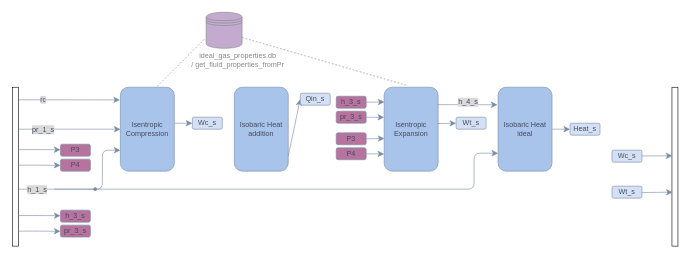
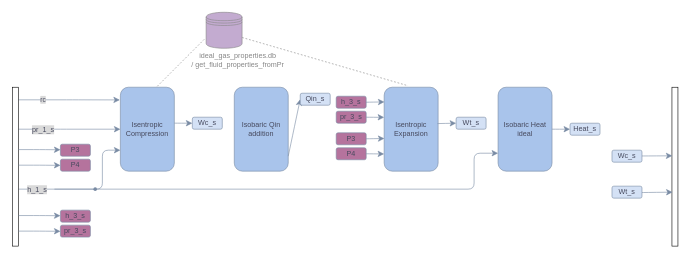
  <mxCell id="0" />
  <mxCell id="1" parent="0" />
  <mxCell id="2" value="Isentropic Compression" style="rounded=1;whiteSpace=wrap;html=1;labelBackgroundColor=none;fillColor=light-dark(#A9C4EB,#A9C4EB);strokeColor=#788AA3;fontColor=light-dark(#46495D,#333333);" parent="1" vertex="1"><mxGeometry x="200" y="145" width="90" height="140" as="geometry" /></mxCell>
  <mxCell id="3" value="" style="edgeStyle=elbowEdgeStyle;elbow=horizontal;endArrow=classic;html=1;curved=0;rounded=1;endSize=8;startSize=8;fontSize=12;entryX=0;entryY=0.5;entryDx=0;entryDy=0;labelBackgroundColor=none;strokeColor=#788AA3;fontColor=default;" parent="1" target="2" edge="1"><mxGeometry width="50" height="50" relative="1" as="geometry"><mxPoint x="30" y="215" as="sourcePoint" /><mxPoint x="50" y="375" as="targetPoint" /><Array as="points"><mxPoint x="100" y="315" /></Array></mxGeometry></mxCell>
  <mxCell id="4" value="pr_1_s" style="edgeLabel;html=1;align=center;verticalAlign=middle;resizable=0;points=[];fontSize=12;labelBackgroundColor=light-dark(#D9D9D9,#DBDBDB);fontColor=light-dark(#46495D,#46495D);rounded=1;" parent="3" vertex="1" connectable="0"><mxGeometry x="0.672" relative="1" as="geometry"><mxPoint x="-102" as="offset" /></mxGeometry></mxCell>
  <mxCell id="5" value="" style="edgeStyle=elbowEdgeStyle;elbow=horizontal;endArrow=classic;html=1;curved=0;rounded=1;endSize=8;startSize=8;fontSize=12;entryX=0;entryY=0.75;entryDx=0;entryDy=0;labelBackgroundColor=none;strokeColor=#788AA3;fontColor=default;" parent="1" target="2" edge="1"><mxGeometry width="50" height="50" relative="1" as="geometry"><mxPoint x="30" y="315" as="sourcePoint" /><mxPoint x="160" y="245" as="targetPoint" /><Array as="points"><mxPoint x="170" y="280" /></Array></mxGeometry></mxCell>
  <mxCell id="6" value="h_1_s" style="edgeLabel;html=1;align=center;verticalAlign=middle;resizable=0;points=[];fontSize=12;labelBackgroundColor=light-dark(#D9D9D9,#DBDBDB);fontColor=light-dark(#46495D,#46495D);rounded=1;" parent="5" vertex="1" connectable="0"><mxGeometry x="0.786" y="-1" relative="1" as="geometry"><mxPoint x="-115" y="64" as="offset" /></mxGeometry></mxCell>
- <mxCell id="7" value="Isobaric Heat addition" style="rounded=1;whiteSpace=wrap;html=1;labelBackgroundColor=none;fillColor=light-dark(#A9C4EB,#A9C4EB);strokeColor=#788AA3;fontColor=light-dark(#46495D,#333333);" parent="1" vertex="1"><mxGeometry x="390" y="145" width="90" height="140" as="geometry" /></mxCell>
+ <mxCell id="7" value="Isobaric Qin addition" style="rounded=1;whiteSpace=wrap;html=1;labelBackgroundColor=none;fillColor=light-dark(#A9C4EB,#A9C4EB);strokeColor=#788AA3;fontColor=light-dark(#46495D,#333333);" parent="1" vertex="1"><mxGeometry x="390" y="145" width="90" height="140" as="geometry" /></mxCell>
  <mxCell id="8" value="" style="edgeStyle=elbowEdgeStyle;elbow=horizontal;endArrow=classic;html=1;curved=0;rounded=1;endSize=8;startSize=8;fontSize=12;entryDx=0;entryDy=0;entryPerimeter=0;labelBackgroundColor=none;strokeColor=#788AA3;fontColor=default;exitX=0.65;exitY=0.578;exitDx=0;exitDy=0;exitPerimeter=0;" parent="1" source="9" target="9" edge="1"><mxGeometry width="50" height="50" relative="1" as="geometry"><mxPoint x="90" y="375" as="sourcePoint" /><mxPoint x="390" y="195" as="targetPoint" /><Array as="points" /></mxGeometry></mxCell>
  <mxCell id="9" value="" style="shape=waypoint;fillStyle=solid;size=6;pointerEvents=1;points=[];fillColor=none;resizable=0;rotatable=0;perimeter=centerPerimeter;snapToPoint=1;labelBackgroundColor=none;strokeColor=#788AA3;fontColor=#46495D;rounded=1;" parent="1" vertex="1"><mxGeometry x="148" y="305" width="20" height="20" as="geometry" /></mxCell>
  <mxCell id="10" value="" style="endArrow=classic;html=1;rounded=1;fontSize=12;startSize=8;endSize=8;curved=1;exitX=1.002;exitY=0.428;exitDx=0;exitDy=0;exitPerimeter=0;labelBackgroundColor=none;strokeColor=#788AA3;fontColor=default;verticalAlign=middle;entryX=0;entryY=0.5;entryDx=0;entryDy=0;" parent="1" source="2" target="11" edge="1"><mxGeometry width="50" height="50" relative="1" as="geometry"><mxPoint x="260" y="205" as="sourcePoint" /><mxPoint x="299" y="205" as="targetPoint" /></mxGeometry></mxCell>
  <mxCell id="11" value="Wc_s" style="rounded=1;whiteSpace=wrap;html=1;labelBackgroundColor=none;fillColor=light-dark(#D4E1F5,#9AC7BF);strokeColor=#788AA3;fontColor=light-dark(#46495D,#46495D);" parent="1" vertex="1"><mxGeometry x="320" y="195" width="50" height="20" as="geometry" /></mxCell>
  <mxCell id="12" value="Isentropic Expansion" style="rounded=1;whiteSpace=wrap;html=1;labelBackgroundColor=none;fillColor=light-dark(#A9C4EB,#A9C4EB);strokeColor=#788AA3;fontColor=light-dark(#46495D,#333333);" parent="1" vertex="1"><mxGeometry x="640" y="145" width="90" height="140" as="geometry" /></mxCell>
  <mxCell id="13" value="P3" style="rounded=1;whiteSpace=wrap;html=1;labelBackgroundColor=none;fillColor=light-dark(#B5739D,#F19C99);strokeColor=#788AA3;fontColor=light-dark(#46495D,#333333);" parent="1" vertex="1"><mxGeometry x="560" y="221" width="50" height="20" as="geometry" /></mxCell>
  <mxCell id="14" value="" style="endArrow=classic;html=1;rounded=1;fontSize=12;startSize=8;endSize=8;curved=1;entryX=0.004;entryY=0.35;entryDx=0;entryDy=0;entryPerimeter=0;exitX=1;exitY=0.5;exitDx=0;exitDy=0;labelBackgroundColor=none;strokeColor=#788AA3;fontColor=default;" parent="1" source="13" edge="1"><mxGeometry width="50" height="50" relative="1" as="geometry"><mxPoint x="371" y="341" as="sourcePoint" /><mxPoint x="640.36" y="230.5" as="targetPoint" /></mxGeometry></mxCell>
  <mxCell id="15" value="P4" style="rounded=1;whiteSpace=wrap;html=1;labelBackgroundColor=none;fillColor=light-dark(#B5739D,#F19C99);strokeColor=#788AA3;fontColor=light-dark(#46495D,#333333);" parent="1" vertex="1"><mxGeometry x="560" y="246" width="50" height="20" as="geometry" /></mxCell>
  <mxCell id="16" value="" style="endArrow=classic;html=1;rounded=1;fontSize=12;startSize=8;endSize=8;curved=1;exitX=1;exitY=0.5;exitDx=0;exitDy=0;labelBackgroundColor=none;strokeColor=#788AA3;fontColor=default;entryX=-0.001;entryY=0.531;entryDx=0;entryDy=0;entryPerimeter=0;" parent="1" source="15" edge="1"><mxGeometry width="50" height="50" relative="1" as="geometry"><mxPoint x="371" y="366" as="sourcePoint" /><mxPoint x="639.91" y="256.27" as="targetPoint" /></mxGeometry></mxCell>
  <mxCell id="17" value="" style="endArrow=classic;html=1;rounded=1;fontSize=12;startSize=8;endSize=8;curved=1;labelBackgroundColor=none;strokeColor=#788AA3;fontColor=default;verticalAlign=middle;entryX=0;entryY=0.5;entryDx=0;entryDy=0;exitX=0.989;exitY=0.433;exitDx=0;exitDy=0;exitPerimeter=0;" parent="1" source="12" target="18" edge="1"><mxGeometry width="50" height="50" relative="1" as="geometry"><mxPoint x="750" y="225" as="sourcePoint" /><mxPoint x="699" y="225" as="targetPoint" /></mxGeometry></mxCell>
  <mxCell id="18" value="Wt_s" style="rounded=1;whiteSpace=wrap;html=1;labelBackgroundColor=none;fillColor=light-dark(#D4E1F5,#9AC7BF);strokeColor=#788AA3;fontColor=light-dark(#46495D,#46495D);" parent="1" vertex="1"><mxGeometry x="760" y="195" width="50" height="20" as="geometry" /></mxCell>
  <mxCell id="19" value="Isobaric Heat ideal" style="rounded=1;whiteSpace=wrap;html=1;labelBackgroundColor=none;fillColor=light-dark(#A9C4EB,#A9C4EB);strokeColor=#788AA3;fontColor=light-dark(#46495D,#333333);" parent="1" vertex="1"><mxGeometry x="830" y="145" width="90" height="140" as="geometry" /></mxCell>
- <mxCell id="20" value="" style="endArrow=classic;html=1;rounded=1;fontSize=12;startSize=8;endSize=8;curved=1;labelBackgroundColor=none;strokeColor=#788AA3;fontColor=default;entryX=-0.013;entryY=0.209;entryDx=0;entryDy=0;entryPerimeter=0;exitX=0.989;exitY=0.207;exitDx=0;exitDy=0;exitPerimeter=0;" parent="1" source="12" target="19" edge="1"><mxGeometry width="50" height="50" relative="1" as="geometry"><mxPoint x="740" y="174" as="sourcePoint" /><mxPoint x="761" y="175" as="targetPoint" /></mxGeometry></mxCell>
- <mxCell id="21" value="h_4_s" style="edgeLabel;html=1;align=center;verticalAlign=middle;resizable=0;points=[];fontSize=12;labelBackgroundColor=light-dark(#D9D9D9,#DBDBDB);fontColor=light-dark(#46495D,#46495D);rounded=1;" parent="20" vertex="1" connectable="0"><mxGeometry x="0.364" y="-2" relative="1" as="geometry"><mxPoint x="-18" y="-7" as="offset" /></mxGeometry></mxCell>
  <mxCell id="22" value="" style="edgeStyle=elbowEdgeStyle;elbow=horizontal;endArrow=classic;html=1;curved=0;rounded=1;endSize=8;startSize=8;fontSize=12;entryX=0;entryY=0.786;entryDx=0;entryDy=0;entryPerimeter=0;labelBackgroundColor=none;strokeColor=#788AA3;fontColor=default;" parent="1" target="19" edge="1"><mxGeometry width="50" height="50" relative="1" as="geometry"><mxPoint x="90" y="315" as="sourcePoint" /><mxPoint x="822" y="299" as="targetPoint" /><Array as="points"><mxPoint x="790" y="345" /></Array></mxGeometry></mxCell>
  <mxCell id="23" value="" style="endArrow=classic;html=1;rounded=1;fontSize=12;startSize=8;endSize=8;curved=1;exitX=1.002;exitY=0.428;exitDx=0;exitDy=0;exitPerimeter=0;labelBackgroundColor=none;strokeColor=#788AA3;fontColor=default;verticalAlign=middle;entryX=0;entryY=0.5;entryDx=0;entryDy=0;" parent="1" target="24" edge="1"><mxGeometry width="50" height="50" relative="1" as="geometry"><mxPoint x="480" y="260" as="sourcePoint" /><mxPoint x="489" y="260" as="targetPoint" /></mxGeometry></mxCell>
  <mxCell id="24" value="Qin_s" style="rounded=1;whiteSpace=wrap;html=1;labelBackgroundColor=none;fillColor=light-dark(#D4E1F5,#9AC7BF);strokeColor=#788AA3;fontColor=light-dark(#46495D,#46495D);" parent="1" vertex="1"><mxGeometry x="500" y="155" width="50" height="20" as="geometry" /></mxCell>
  <mxCell id="25" value="" style="endArrow=classic;html=1;rounded=1;fontSize=12;startSize=8;endSize=8;curved=1;labelBackgroundColor=none;strokeColor=#788AA3;fontColor=default;verticalAlign=middle;entryX=0;entryY=0.5;entryDx=0;entryDy=0;exitX=1;exitY=0.5;exitDx=0;exitDy=0;" parent="1" source="19" target="26" edge="1"><mxGeometry width="50" height="50" relative="1" as="geometry"><mxPoint x="930" y="215" as="sourcePoint" /><mxPoint x="929" y="215" as="targetPoint" /></mxGeometry></mxCell>
  <mxCell id="26" value="Heat_s" style="rounded=1;whiteSpace=wrap;html=1;labelBackgroundColor=none;fillColor=light-dark(#D4E1F5,#9AC7BF);strokeColor=#788AA3;fontColor=light-dark(#46495D,#46495D);" parent="1" vertex="1"><mxGeometry x="950" y="205" width="50" height="20" as="geometry" /></mxCell>
  <mxCell id="27" value="" style="edgeStyle=elbowEdgeStyle;elbow=horizontal;endArrow=classic;html=1;curved=0;rounded=1;endSize=8;startSize=8;fontSize=12;entryX=-0.01;entryY=0.151;entryDx=0;entryDy=0;labelBackgroundColor=none;strokeColor=#788AA3;fontColor=default;entryPerimeter=0;" parent="1" target="2" edge="1"><mxGeometry width="50" height="50" relative="1" as="geometry"><mxPoint x="30" y="166" as="sourcePoint" /><mxPoint x="347" y="261" as="targetPoint" /><Array as="points"><mxPoint x="120" y="135" /></Array></mxGeometry></mxCell>
  <mxCell id="28" value="rc" style="edgeLabel;html=1;align=center;verticalAlign=middle;resizable=0;points=[];labelBackgroundColor=light-dark(#D9D9D9,#DBDBDB);fontColor=light-dark(#46495D,#46495D);" parent="27" vertex="1" connectable="0"><mxGeometry x="-0.558" relative="1" as="geometry"><mxPoint x="3" y="-1" as="offset" /></mxGeometry></mxCell>
  <mxCell id="29" value="" style="group" parent="1" vertex="1" connectable="0"><mxGeometry x="298.02" y="20" width="195" height="90" as="geometry" /></mxCell>
  <mxCell id="30" value="" style="shape=datastore;whiteSpace=wrap;html=1;fillColor=#C3ABD0;strokeColor=#868686;" parent="29" vertex="1"><mxGeometry x="45" width="60" height="60" as="geometry" /></mxCell>
  <mxCell id="31" value="ideal_gas_properties.db /&amp;nbsp;get_fluid_properties_fromPr" style="rounded=0;whiteSpace=wrap;html=1;strokeColor=none;fillColor=none;fontColor=#868686;" parent="29" vertex="1"><mxGeometry x="22.5" y="70" width="150" height="20" as="geometry" /></mxCell>
  <mxCell id="32" value="" style="endArrow=none;dashed=1;html=1;rounded=0;strokeColor=#868686;" parent="1" edge="1"><mxGeometry width="50" height="50" relative="1" as="geometry"><mxPoint x="340" y="65" as="sourcePoint" /><mxPoint x="260" y="145" as="targetPoint" /></mxGeometry></mxCell>
  <mxCell id="33" value="" style="endArrow=none;dashed=1;html=1;rounded=0;strokeColor=#868686;entryX=0.441;entryY=-0.018;entryDx=0;entryDy=0;entryPerimeter=0;exitX=1;exitY=0.7;exitDx=0;exitDy=0;" parent="1" source="30" target="12" edge="1"><mxGeometry width="50" height="50" relative="1" as="geometry"><mxPoint x="410" y="65" as="sourcePoint" /><mxPoint x="580" y="135" as="targetPoint" /></mxGeometry></mxCell>
  <mxCell id="34" value="" style="rounded=0;whiteSpace=wrap;html=1;" parent="1" vertex="1"><mxGeometry x="20" y="145" width="10" height="265" as="geometry" /></mxCell>
  <mxCell id="35" value="P3" style="rounded=1;whiteSpace=wrap;html=1;labelBackgroundColor=none;fillColor=light-dark(#B5739D,#F19C99);strokeColor=#788AA3;fontColor=light-dark(#46495D,#333333);" parent="1" vertex="1"><mxGeometry x="100" y="240" width="50" height="20" as="geometry" /></mxCell>
  <mxCell id="36" value="P4" style="rounded=1;whiteSpace=wrap;html=1;labelBackgroundColor=none;fillColor=light-dark(#B5739D,#F19C99);strokeColor=#788AA3;fontColor=light-dark(#46495D,#333333);" parent="1" vertex="1"><mxGeometry x="100" y="265" width="50" height="20" as="geometry" /></mxCell>
  <mxCell id="37" value="" style="edgeStyle=elbowEdgeStyle;elbow=horizontal;endArrow=classic;html=1;curved=0;rounded=1;endSize=8;startSize=8;fontSize=12;entryX=0;entryY=0.5;entryDx=0;entryDy=0;labelBackgroundColor=none;strokeColor=#788AA3;fontColor=default;" parent="1" edge="1"><mxGeometry width="50" height="50" relative="1" as="geometry"><mxPoint x="30" y="249" as="sourcePoint" /><mxPoint x="100" y="249.31" as="targetPoint" /><Array as="points" /></mxGeometry></mxCell>
  <mxCell id="38" value="" style="edgeStyle=elbowEdgeStyle;elbow=horizontal;endArrow=classic;html=1;curved=0;rounded=1;endSize=8;startSize=8;fontSize=12;entryX=0;entryY=0.5;entryDx=0;entryDy=0;labelBackgroundColor=none;strokeColor=#788AA3;fontColor=default;" parent="1" edge="1"><mxGeometry width="50" height="50" relative="1" as="geometry"><mxPoint x="30" y="275" as="sourcePoint" /><mxPoint x="100" y="275.31" as="targetPoint" /><Array as="points" /></mxGeometry></mxCell>
  <mxCell id="39" value="h_3_s" style="rounded=1;whiteSpace=wrap;html=1;labelBackgroundColor=none;fillColor=light-dark(#B5739D,#F19C99);strokeColor=#788AA3;fontColor=light-dark(#46495D,#333333);" parent="1" vertex="1"><mxGeometry x="100" y="350" width="50" height="20" as="geometry" /></mxCell>
  <mxCell id="40" value="pr_3_s" style="rounded=1;whiteSpace=wrap;html=1;labelBackgroundColor=none;fillColor=light-dark(#B5739D,#F19C99);strokeColor=#788AA3;fontColor=light-dark(#46495D,#333333);" parent="1" vertex="1"><mxGeometry x="100" y="375" width="50" height="20" as="geometry" /></mxCell>
  <mxCell id="41" value="" style="edgeStyle=elbowEdgeStyle;elbow=horizontal;endArrow=classic;html=1;curved=0;rounded=1;endSize=8;startSize=8;fontSize=12;entryX=0;entryY=0.5;entryDx=0;entryDy=0;labelBackgroundColor=none;strokeColor=#788AA3;fontColor=default;" parent="1" edge="1"><mxGeometry width="50" height="50" relative="1" as="geometry"><mxPoint x="30" y="359" as="sourcePoint" /><mxPoint x="100" y="359.31" as="targetPoint" /><Array as="points" /></mxGeometry></mxCell>
  <mxCell id="42" value="" style="edgeStyle=elbowEdgeStyle;elbow=horizontal;endArrow=classic;html=1;curved=0;rounded=1;endSize=8;startSize=8;fontSize=12;entryX=0;entryY=0.5;entryDx=0;entryDy=0;labelBackgroundColor=none;strokeColor=#788AA3;fontColor=default;" parent="1" edge="1"><mxGeometry width="50" height="50" relative="1" as="geometry"><mxPoint x="30" y="385" as="sourcePoint" /><mxPoint x="100" y="385.31" as="targetPoint" /><Array as="points" /></mxGeometry></mxCell>
  <mxCell id="43" value="h_3_s" style="rounded=1;whiteSpace=wrap;html=1;labelBackgroundColor=none;fillColor=light-dark(#B5739D,#F19C99);strokeColor=#788AA3;fontColor=light-dark(#46495D,#333333);" parent="1" vertex="1"><mxGeometry x="560" y="160" width="50" height="20" as="geometry" /></mxCell>
  <mxCell id="44" value="" style="endArrow=classic;html=1;rounded=1;fontSize=12;startSize=8;endSize=8;curved=1;entryX=0.004;entryY=0.35;entryDx=0;entryDy=0;entryPerimeter=0;exitX=1;exitY=0.5;exitDx=0;exitDy=0;labelBackgroundColor=none;strokeColor=#788AA3;fontColor=default;" parent="1" source="43" edge="1"><mxGeometry width="50" height="50" relative="1" as="geometry"><mxPoint x="371" y="280" as="sourcePoint" /><mxPoint x="640.36" y="169.5" as="targetPoint" /></mxGeometry></mxCell>
  <mxCell id="45" value="pr_3_s" style="rounded=1;whiteSpace=wrap;html=1;labelBackgroundColor=none;fillColor=light-dark(#B5739D,#F19C99);strokeColor=#788AA3;fontColor=light-dark(#46495D,#333333);" parent="1" vertex="1"><mxGeometry x="560" y="185" width="50" height="20" as="geometry" /></mxCell>
  <mxCell id="46" value="" style="endArrow=classic;html=1;rounded=1;fontSize=12;startSize=8;endSize=8;curved=1;exitX=1;exitY=0.5;exitDx=0;exitDy=0;labelBackgroundColor=none;strokeColor=#788AA3;fontColor=default;entryX=-0.001;entryY=0.531;entryDx=0;entryDy=0;entryPerimeter=0;" parent="1" source="45" edge="1"><mxGeometry width="50" height="50" relative="1" as="geometry"><mxPoint x="371" y="305" as="sourcePoint" /><mxPoint x="639.91" y="195.27" as="targetPoint" /></mxGeometry></mxCell>
  <mxCell id="47" value="" style="rounded=0;whiteSpace=wrap;html=1;" parent="1" vertex="1"><mxGeometry x="1120" y="145" width="10" height="265" as="geometry" /></mxCell>
  <mxCell id="48" value="Wc_s" style="rounded=1;whiteSpace=wrap;html=1;labelBackgroundColor=none;fillColor=light-dark(#D4E1F5,#9AC7BF);strokeColor=#788AA3;fontColor=light-dark(#46495D,#46495D);" parent="1" vertex="1"><mxGeometry x="1020" y="250" width="50" height="20" as="geometry" /></mxCell>
  <mxCell id="49" value="Wt_s" style="rounded=1;whiteSpace=wrap;html=1;labelBackgroundColor=none;fillColor=light-dark(#D4E1F5,#9AC7BF);strokeColor=#788AA3;fontColor=light-dark(#46495D,#46495D);" parent="1" vertex="1"><mxGeometry x="1020" y="310" width="50" height="20" as="geometry" /></mxCell>
  <mxCell id="50" value="" style="endArrow=classic;html=1;rounded=1;fontSize=12;startSize=8;endSize=8;curved=1;labelBackgroundColor=none;strokeColor=#788AA3;fontColor=default;verticalAlign=middle;entryX=0.062;entryY=0.092;entryDx=0;entryDy=0;exitX=1;exitY=0.5;exitDx=0;exitDy=0;entryPerimeter=0;" parent="1" edge="1"><mxGeometry width="50" height="50" relative="1" as="geometry"><mxPoint x="1070" y="259.66" as="sourcePoint" /><mxPoint x="1120.62" y="259.38" as="targetPoint" /></mxGeometry></mxCell>
  <mxCell id="51" value="" style="endArrow=classic;html=1;rounded=1;fontSize=12;startSize=8;endSize=8;curved=1;labelBackgroundColor=none;strokeColor=#788AA3;fontColor=default;verticalAlign=middle;entryX=0.062;entryY=0.092;entryDx=0;entryDy=0;exitX=1;exitY=0.5;exitDx=0;exitDy=0;entryPerimeter=0;" parent="1" edge="1"><mxGeometry width="50" height="50" relative="1" as="geometry"><mxPoint x="1070" y="320.66" as="sourcePoint" /><mxPoint x="1121" y="320" as="targetPoint" /></mxGeometry></mxCell>
